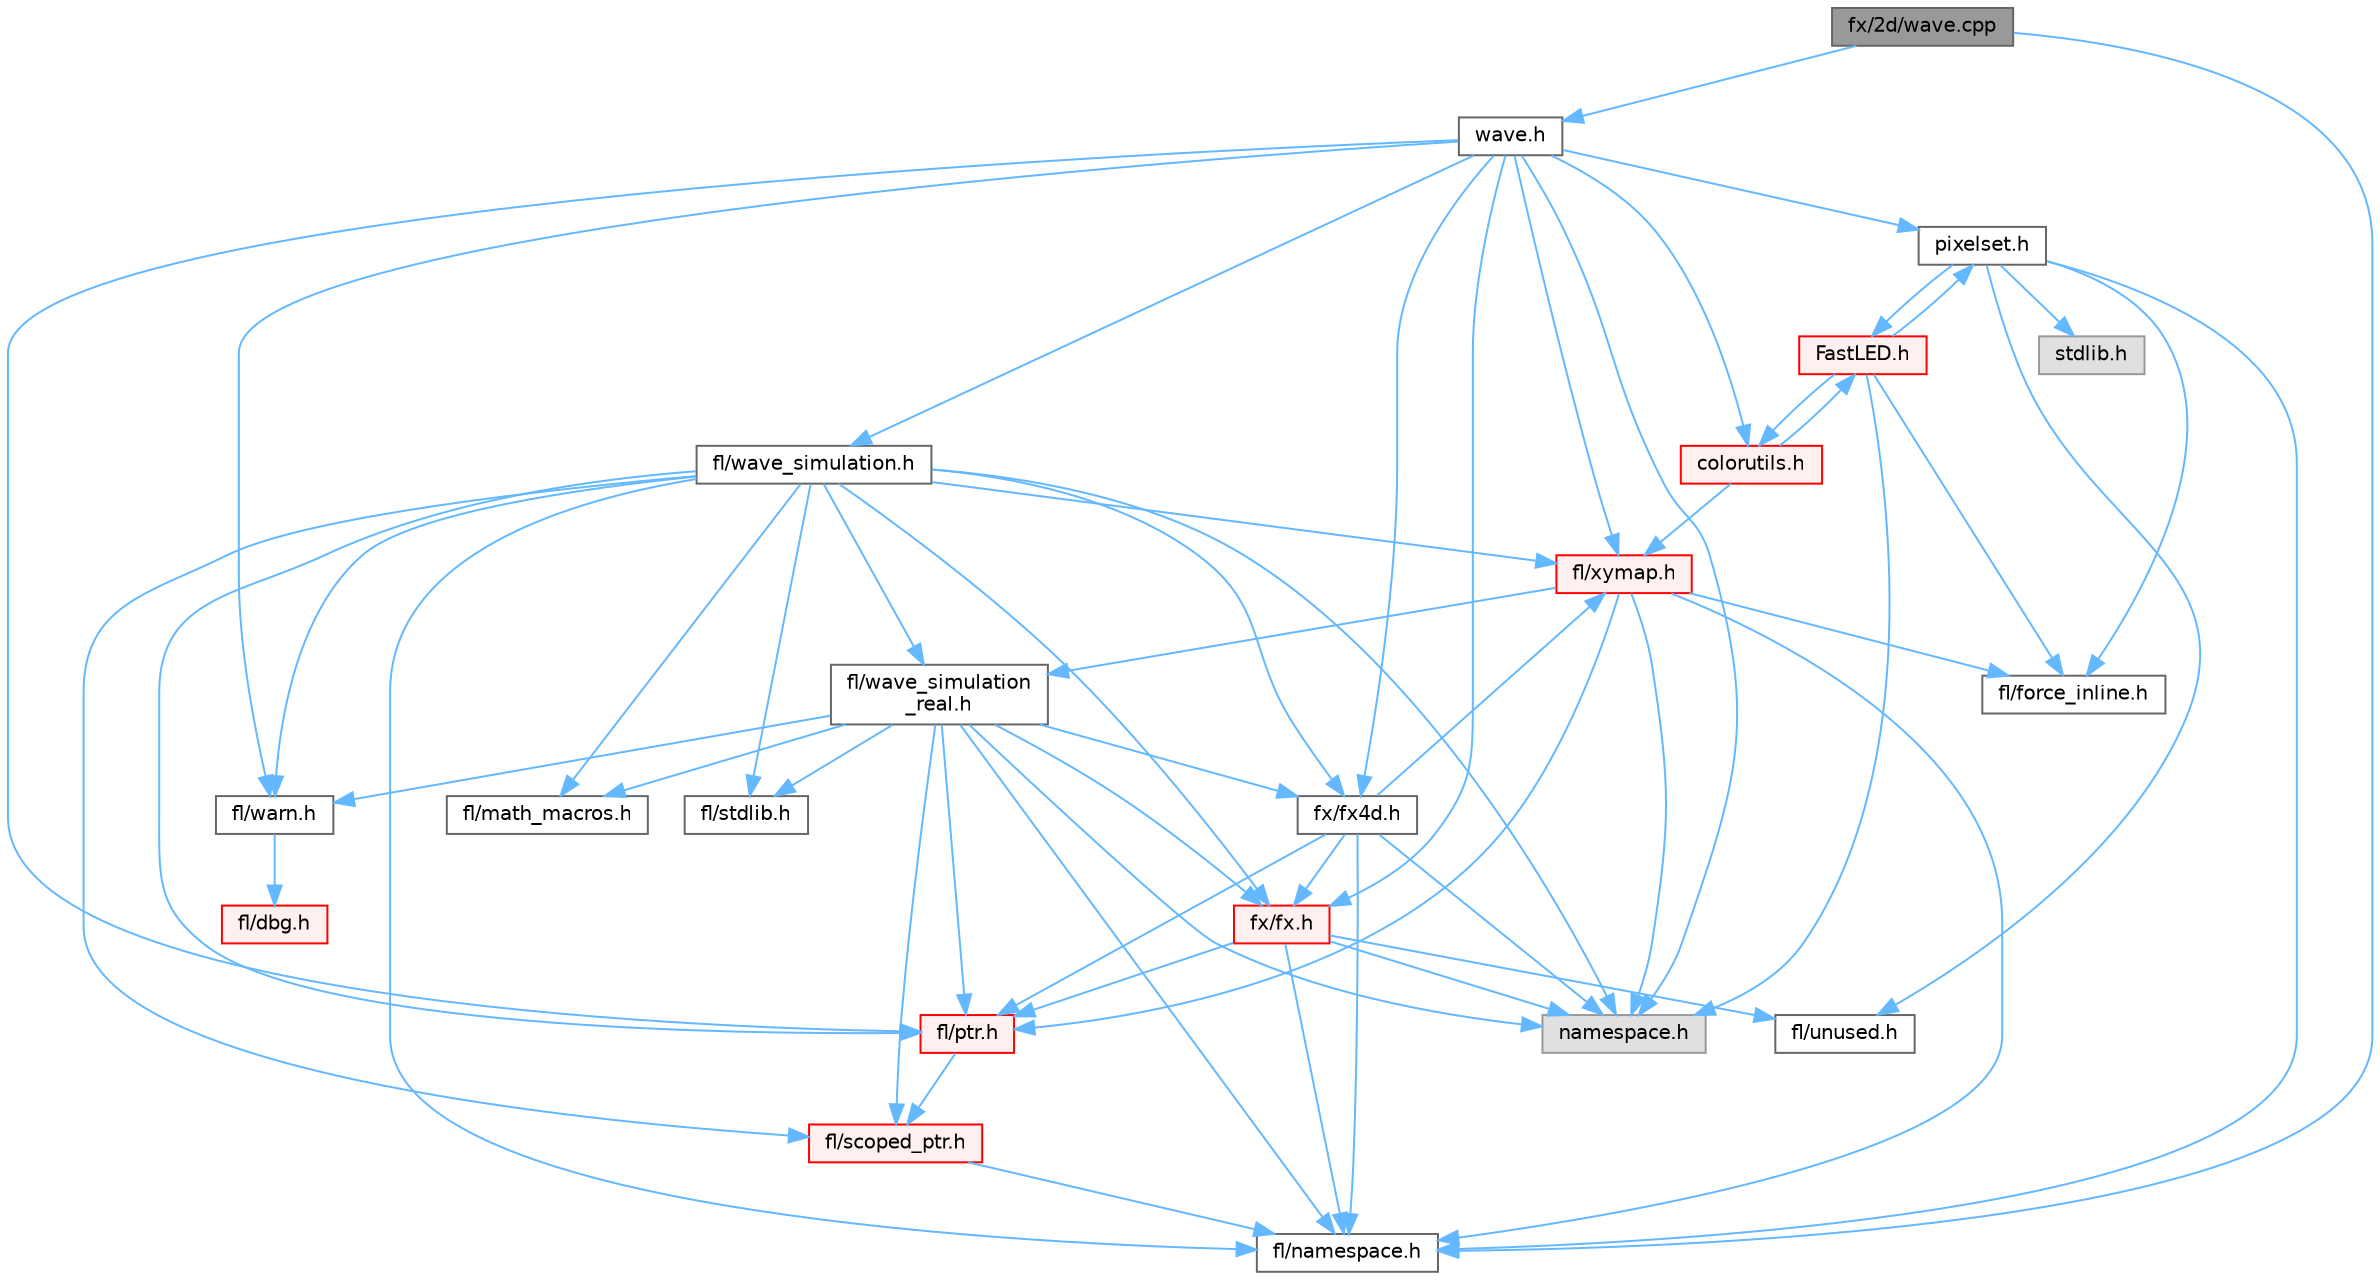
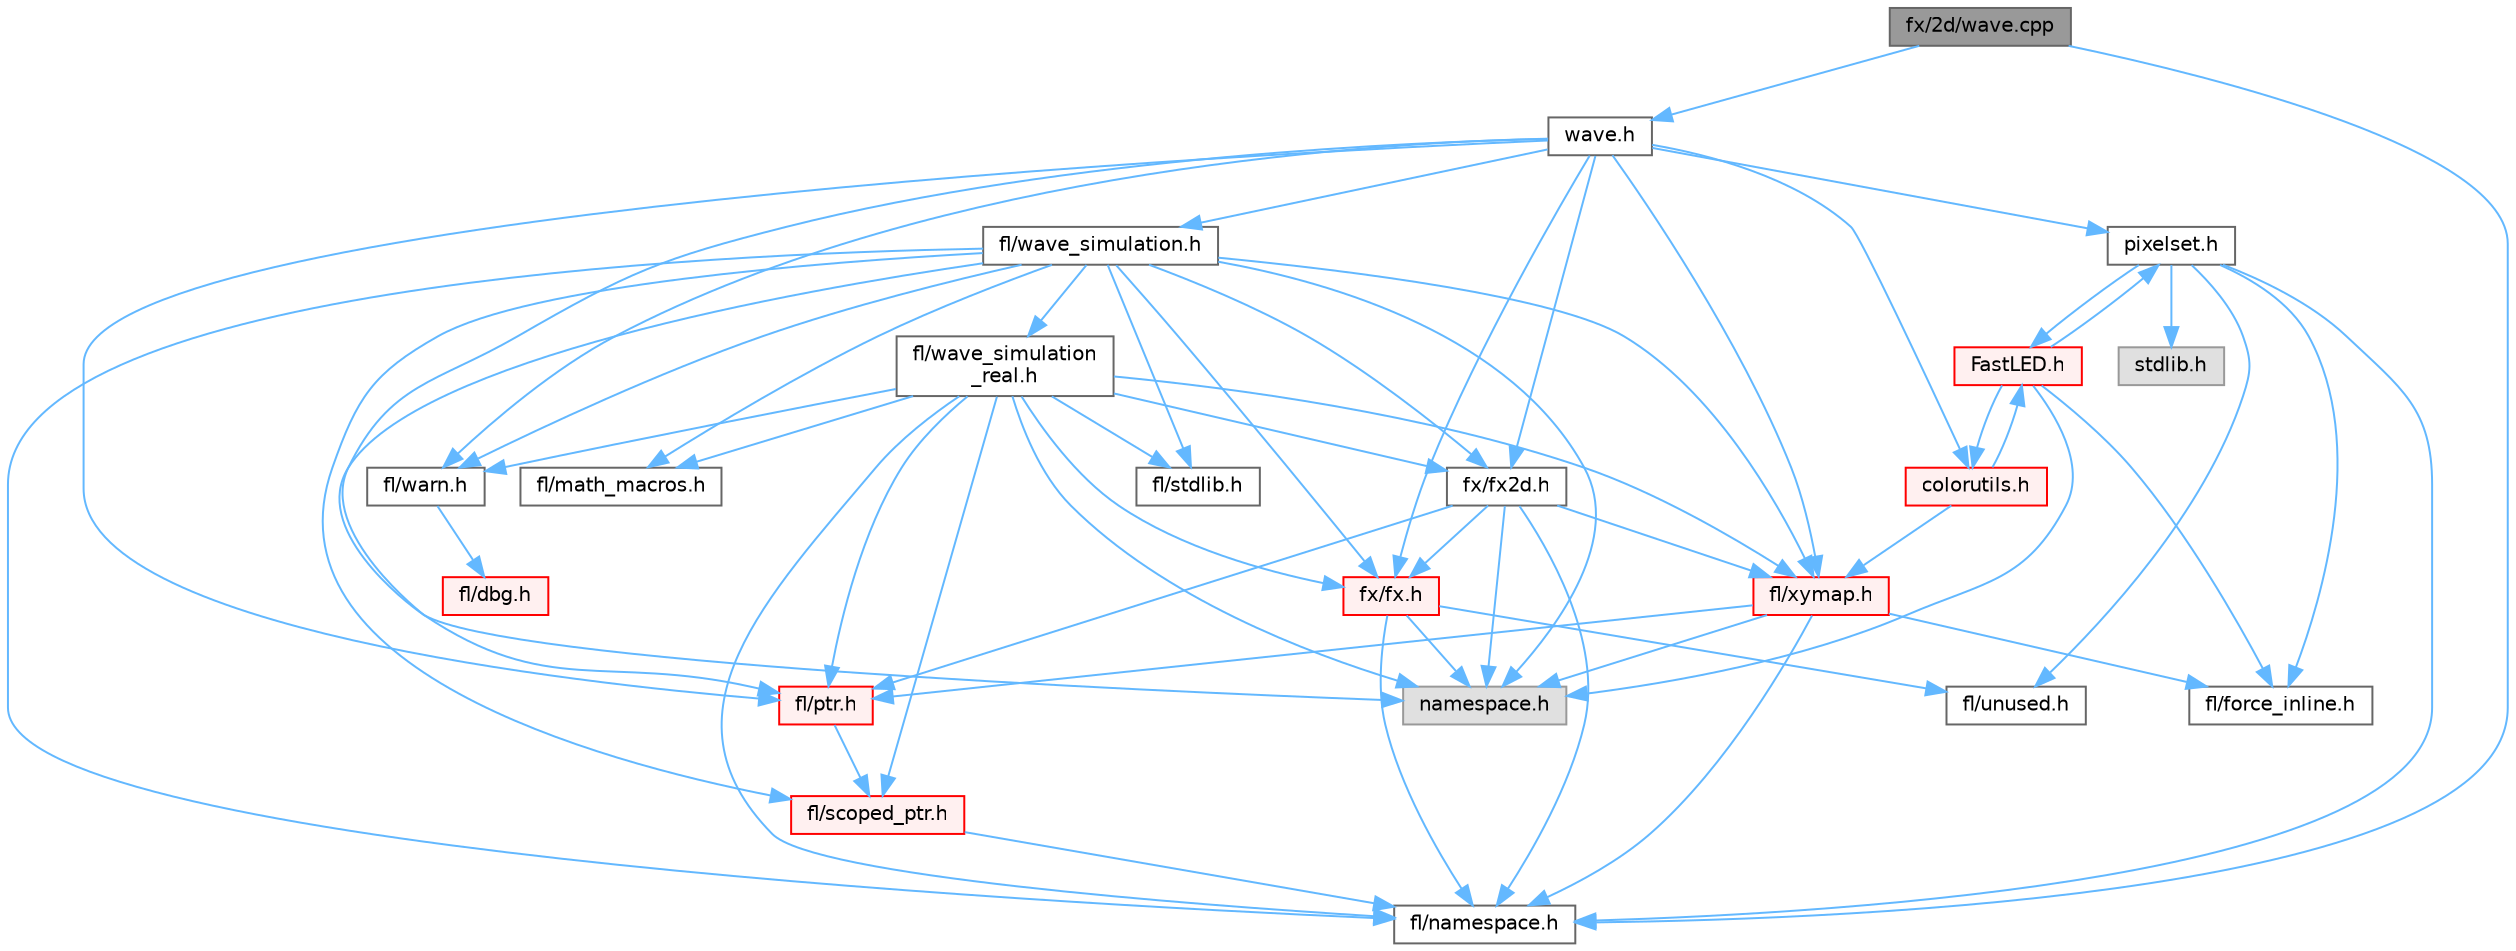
  digraph {
    node [color=grey40 fillcolor=white fontname=Helvetica fontsize=10 shape=box style=filled]
    edge [color=steelblue1 fontname=Helvetica fontsize=10 labelfontname=Helvetica labelfontsize=10 style=solid]
    n1 [color=gray40 fillcolor=grey60 fontcolor=black height=0.2 label="fx/2d/wave.cpp" width=0.4]
    n2 [height=0.2 label="wave.h" width=0.4]
    n3 [height=0.2 label="fl/namespace.h" width=0.4]
    n4 [color=grey60 fillcolor="#E0E0E0" height=0.2 label="namespace.h" width=0.4]
    n5 [height=0.2 label="fl/warn.h" width=0.4]
    n6 [color=red fillcolor="#FFF0F0" height=0.2 label="fl/ptr.h" width=0.4]
    n7 [height=0.2 label="fl/wave_simulation.h" width=0.4]
    n8 [color=red fillcolor="#FFF0F0" height=0.2 label="fl/xymap.h" width=0.4]
    n9 [color=red fillcolor="#FFF0F0" height=0.2 label="fx/fx.h" width=0.4]
-   n10 [height=0.2 label="fx/fx4d.h" width=0.4]
+   n10 [height=0.2 label="fx/fx2d.h" width=0.4]
    n11 [height=0.2 label="pixelset.h" width=0.4]
    n12 [color=red fillcolor="#FFF0F0" height=0.2 label="colorutils.h" width=0.4]
    n13 [color=red fillcolor="#FFF0F0" height=0.2 label="fl/dbg.h" width=0.4]
    n14 [color=red fillcolor="#FFF0F0" height=0.2 label="fl/scoped_ptr.h" width=0.4]
    n15 [height=0.2 label="fl/math_macros.h" width=0.4]
    n16 [height=0.2 label="fl/wave_simulation\l_real.h" width=0.4]
    n17 [height=0.2 label="fl/stdlib.h" width=0.4]
    n18 [height=0.2 label="fl/force_inline.h" width=0.4]
    n19 [height=0.2 label="fl/unused.h" width=0.4]
    n20 [color=red fillcolor="#FFF0F0" height=0.2 label="FastLED.h" width=0.4]
    n21 [color=grey60 fillcolor="#E0E0E0" height=0.2 label="stdlib.h" width=0.4]
    n1 -> n2
    n1 -> n3
    n2 -> n4
    n2 -> n5
    n2 -> n6
    n2 -> n7
    n2 -> n8
    n2 -> n9
    n2 -> n10
    n2 -> n11
    n2 -> n12
    n5 -> n13
    n6 -> n14
    n7 -> n3
    n7 -> n4
    n7 -> n5
    n7 -> n6
    n7 -> n8
    n7 -> n9
    n7 -> n10
    n7 -> n14
    n7 -> n15
    n7 -> n16
    n7 -> n17
    n8 -> n3
    n8 -> n4
    n8 -> n6
    n8 -> n18
    n9 -> n3
    n9 -> n4
-   n9 -> n6
    n9 -> n19
    n10 -> n3
    n10 -> n4
    n10 -> n6
    n10 -> n8
    n10 -> n9
    n11 -> n3
    n11 -> n18
    n11 -> n19
    n11 -> n20
    n11 -> n21
    n12 -> n8
    n12 -> n20
    n14 -> n3
    n16 -> n3
    n16 -> n4
    n16 -> n5
    n16 -> n6
-   n8 -> n16
+   n16 -> n8
    n16 -> n9
    n16 -> n10
    n16 -> n14
    n16 -> n15
    n16 -> n17
    n20 -> n4
    n20 -> n11
    n20 -> n12
    n20 -> n18
  }
